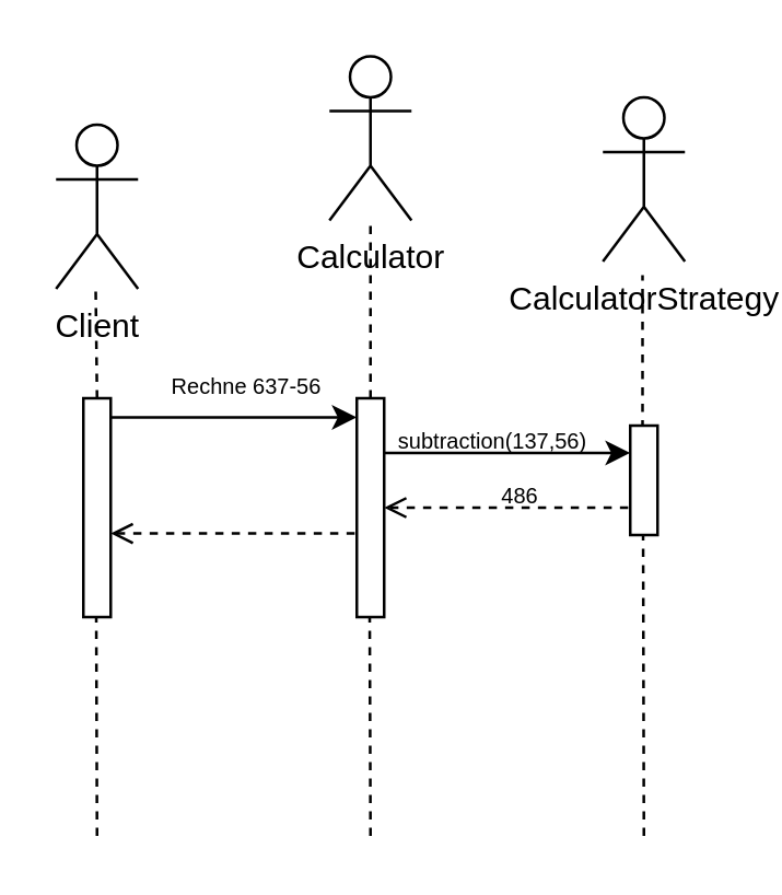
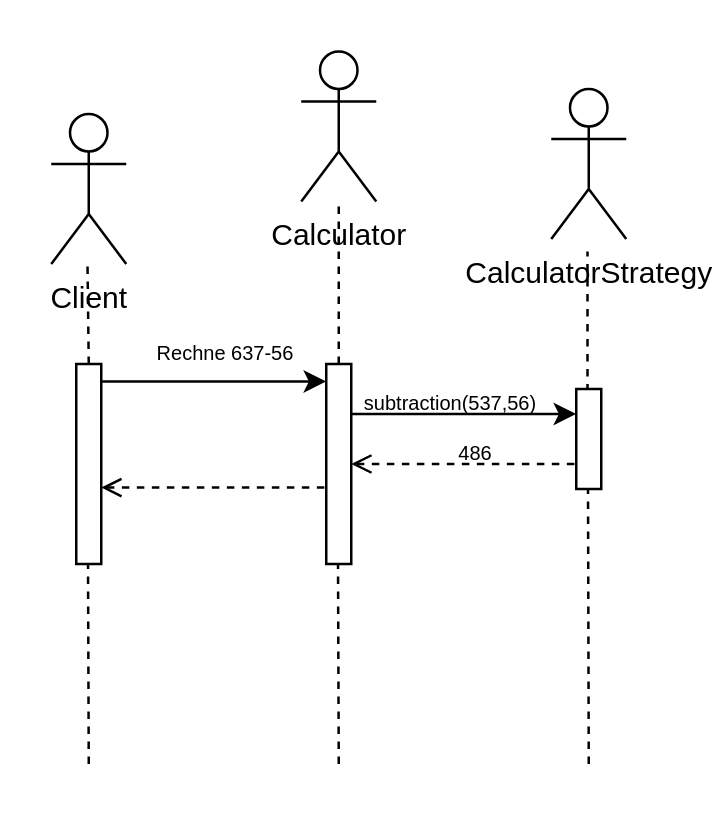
  <mxCell id="0" />
  <mxCell id="1" parent="0" />
  <mxCell id="2" value="CalculatorStrategy" style="shape=umlActor;verticalLabelPosition=bottom;verticalAlign=top;html=1;outlineConnect=0;" vertex="1" parent="1"><mxGeometry x="220" y="35" width="30" height="60" as="geometry" /></mxCell>
  <mxCell id="3" value="Client" style="shape=umlActor;verticalLabelPosition=bottom;verticalAlign=top;html=1;outlineConnect=0;" vertex="1" parent="1"><mxGeometry x="20" y="45" width="30" height="60" as="geometry" /></mxCell>
  <mxCell id="4" value="Calculator" style="shape=umlActor;verticalLabelPosition=bottom;verticalAlign=top;html=1;outlineConnect=0;" vertex="1" parent="1"><mxGeometry x="120" y="20" width="30" height="60" as="geometry" /></mxCell>
  <mxCell id="5" value="" style="endArrow=none;dashed=1;html=1;rounded=0;" edge="1" parent="1" target="4"><mxGeometry width="50" height="50" relative="1" as="geometry"><mxPoint x="135" y="175" as="sourcePoint" /><mxPoint x="160" y="165" as="targetPoint" /></mxGeometry></mxCell>
  <mxCell id="6" value="" style="endArrow=none;dashed=1;html=1;rounded=0;" edge="1" parent="1"><mxGeometry width="50" height="50" relative="1" as="geometry"><mxPoint x="35" y="145" as="sourcePoint" /><mxPoint x="34.5" y="105" as="targetPoint" /></mxGeometry></mxCell>
  <mxCell id="7" value="" style="rounded=0;whiteSpace=wrap;html=1;" vertex="1" parent="1"><mxGeometry x="30" y="145" width="10" height="80" as="geometry" /></mxCell>
  <mxCell id="8" value="" style="rounded=0;whiteSpace=wrap;html=1;" vertex="1" parent="1"><mxGeometry x="130" y="145" width="10" height="80" as="geometry" /></mxCell>
  <mxCell id="9" value="" style="endArrow=classic;html=1;rounded=0;" edge="1" parent="1"><mxGeometry width="50" height="50" relative="1" as="geometry"><mxPoint x="40" y="152" as="sourcePoint" /><mxPoint x="130" y="152" as="targetPoint" /></mxGeometry></mxCell>
  <mxCell id="10" value="&lt;font style=&quot;font-size: 8px&quot;&gt;Rechne 637-56&lt;/font&gt;" style="text;html=1;strokeColor=none;fillColor=none;align=center;verticalAlign=middle;whiteSpace=wrap;rounded=0;" vertex="1" parent="1"><mxGeometry x="60" y="125" width="60" height="30" as="geometry" /></mxCell>
  <mxCell id="11" value="" style="endArrow=none;dashed=1;html=1;rounded=0;" edge="1" parent="1"><mxGeometry width="50" height="50" relative="1" as="geometry"><mxPoint x="234.5" y="180" as="sourcePoint" /><mxPoint x="234.5" y="100" as="targetPoint" /></mxGeometry></mxCell>
  <mxCell id="12" value="" style="rounded=0;whiteSpace=wrap;html=1;" vertex="1" parent="1"><mxGeometry x="230" y="155" width="10" height="40" as="geometry" /></mxCell>
  <mxCell id="13" value="" style="endArrow=classic;html=1;rounded=0;fontSize=8;exitX=1;exitY=0.25;exitDx=0;exitDy=0;entryX=0;entryY=0.25;entryDx=0;entryDy=0;" edge="1" parent="1" source="8" target="12"><mxGeometry width="50" height="50" relative="1" as="geometry"><mxPoint x="160" y="185" as="sourcePoint" /><mxPoint x="210" y="135" as="targetPoint" /></mxGeometry></mxCell>
- <mxCell id="14" value="&lt;font style=&quot;font-size: 8px&quot;&gt;subtraction(137,56)&lt;/font&gt;" style="text;html=1;strokeColor=none;fillColor=none;align=center;verticalAlign=middle;whiteSpace=wrap;rounded=0;" vertex="1" parent="1"><mxGeometry x="150" y="145" width="60" height="30" as="geometry" /></mxCell>
+ <mxCell id="14" value="&lt;font style=&quot;font-size: 8px&quot;&gt;subtraction(537,56)&lt;/font&gt;" style="text;html=1;strokeColor=none;fillColor=none;align=center;verticalAlign=middle;whiteSpace=wrap;rounded=0;" vertex="1" parent="1"><mxGeometry x="150" y="145" width="60" height="30" as="geometry" /></mxCell>
  <mxCell id="15" value="" style="endArrow=none;dashed=1;html=1;rounded=0;fontSize=8;entryX=0;entryY=0.75;entryDx=0;entryDy=0;exitX=1;exitY=0.5;exitDx=0;exitDy=0;endFill=0;startArrow=open;startFill=0;" edge="1" parent="1" source="8" target="12"><mxGeometry width="50" height="50" relative="1" as="geometry"><mxPoint x="160" y="185" as="sourcePoint" /><mxPoint x="210" y="135" as="targetPoint" /></mxGeometry></mxCell>
  <mxCell id="16" value="&lt;font style=&quot;font-size: 8px&quot;&gt;486&lt;/font&gt;" style="text;html=1;strokeColor=none;fillColor=none;align=center;verticalAlign=middle;whiteSpace=wrap;rounded=0;" vertex="1" parent="1"><mxGeometry x="160" y="165" width="60" height="30" as="geometry" /></mxCell>
  <mxCell id="17" value="" style="endArrow=none;dashed=1;html=1;rounded=0;fontSize=8;entryX=0;entryY=0.375;entryDx=0;entryDy=0;entryPerimeter=0;exitX=1;exitY=0.5;exitDx=0;exitDy=0;endFill=0;startArrow=open;startFill=0;" edge="1" parent="1"><mxGeometry width="50" height="50" relative="1" as="geometry"><mxPoint x="40" y="194.41" as="sourcePoint" /><mxPoint x="130" y="194.41" as="targetPoint" /></mxGeometry></mxCell>
  <mxCell id="18" value="" style="endArrow=none;dashed=1;html=1;rounded=0;" edge="1" parent="1"><mxGeometry width="50" height="50" relative="1" as="geometry"><mxPoint x="35" y="305" as="sourcePoint" /><mxPoint x="34.71" y="225" as="targetPoint" /></mxGeometry></mxCell>
  <mxCell id="19" value="" style="endArrow=none;dashed=1;html=1;rounded=0;" edge="1" parent="1"><mxGeometry width="50" height="50" relative="1" as="geometry"><mxPoint x="135" y="305" as="sourcePoint" /><mxPoint x="134.71" y="225" as="targetPoint" /></mxGeometry></mxCell>
  <mxCell id="20" value="" style="endArrow=none;dashed=1;html=1;rounded=0;" edge="1" parent="1"><mxGeometry width="50" height="50" relative="1" as="geometry"><mxPoint x="235" y="305" as="sourcePoint" /><mxPoint x="234.71" y="195" as="targetPoint" /></mxGeometry></mxCell>
